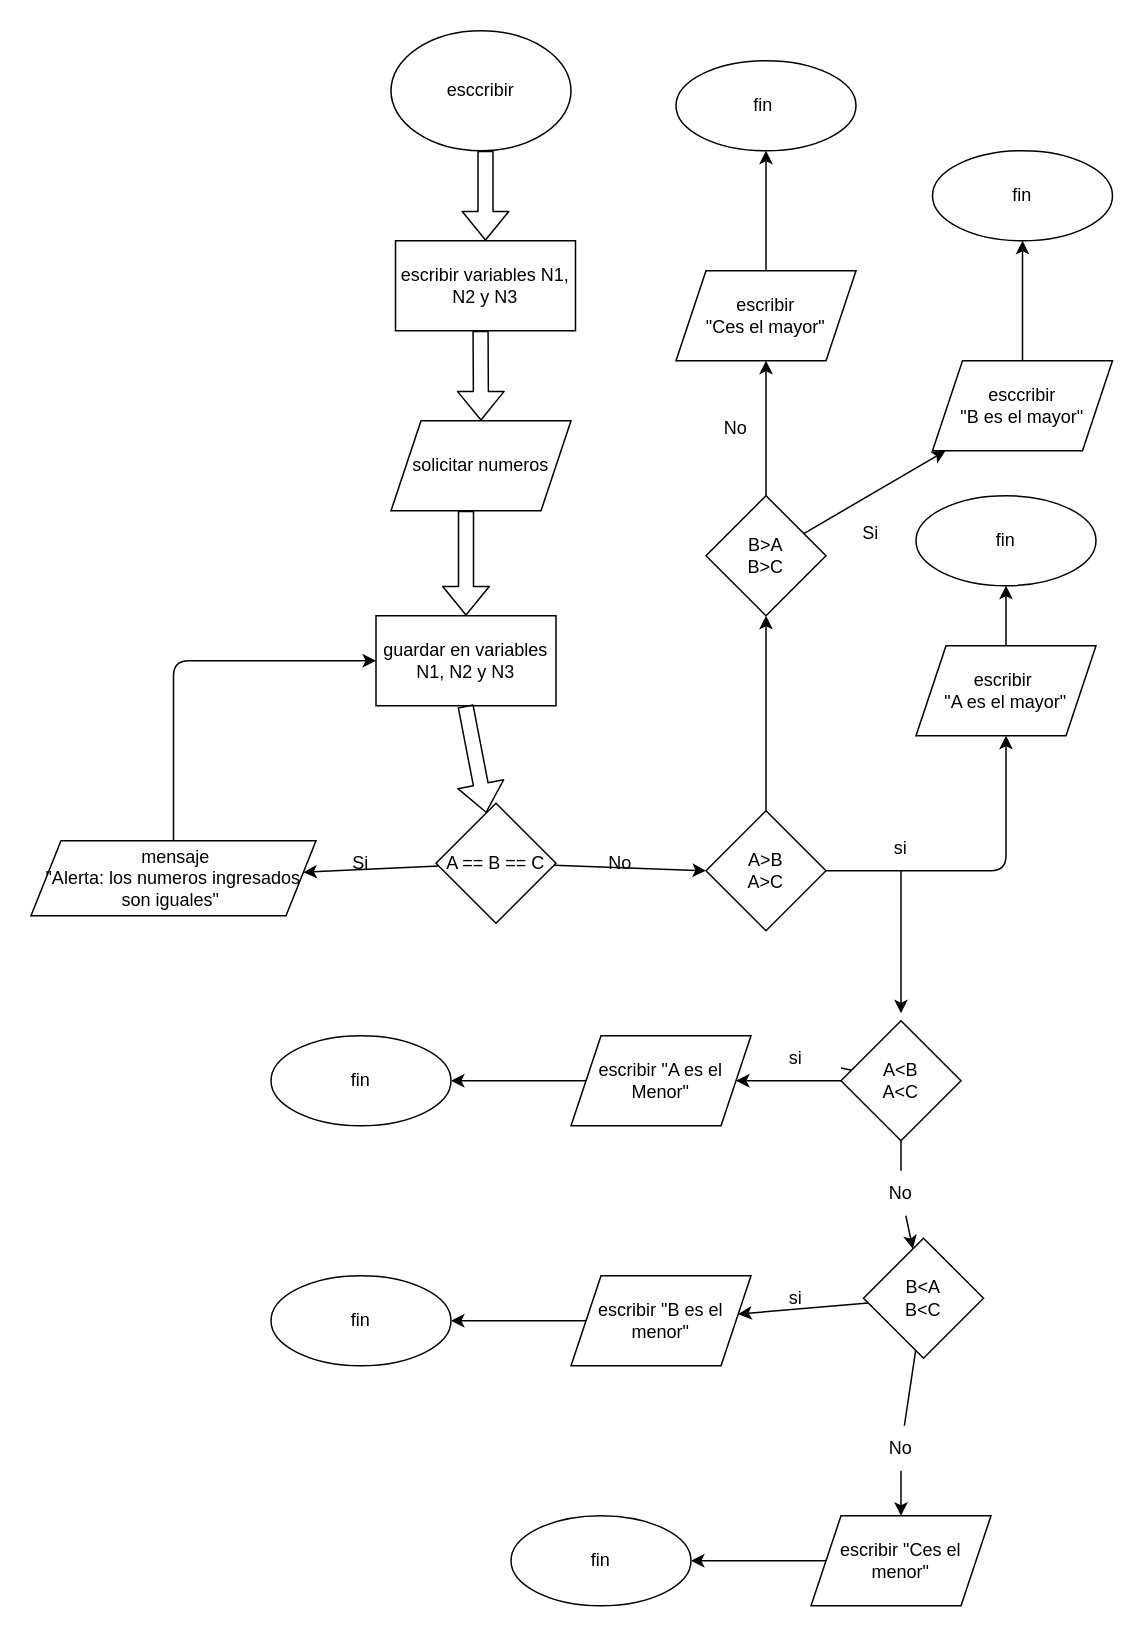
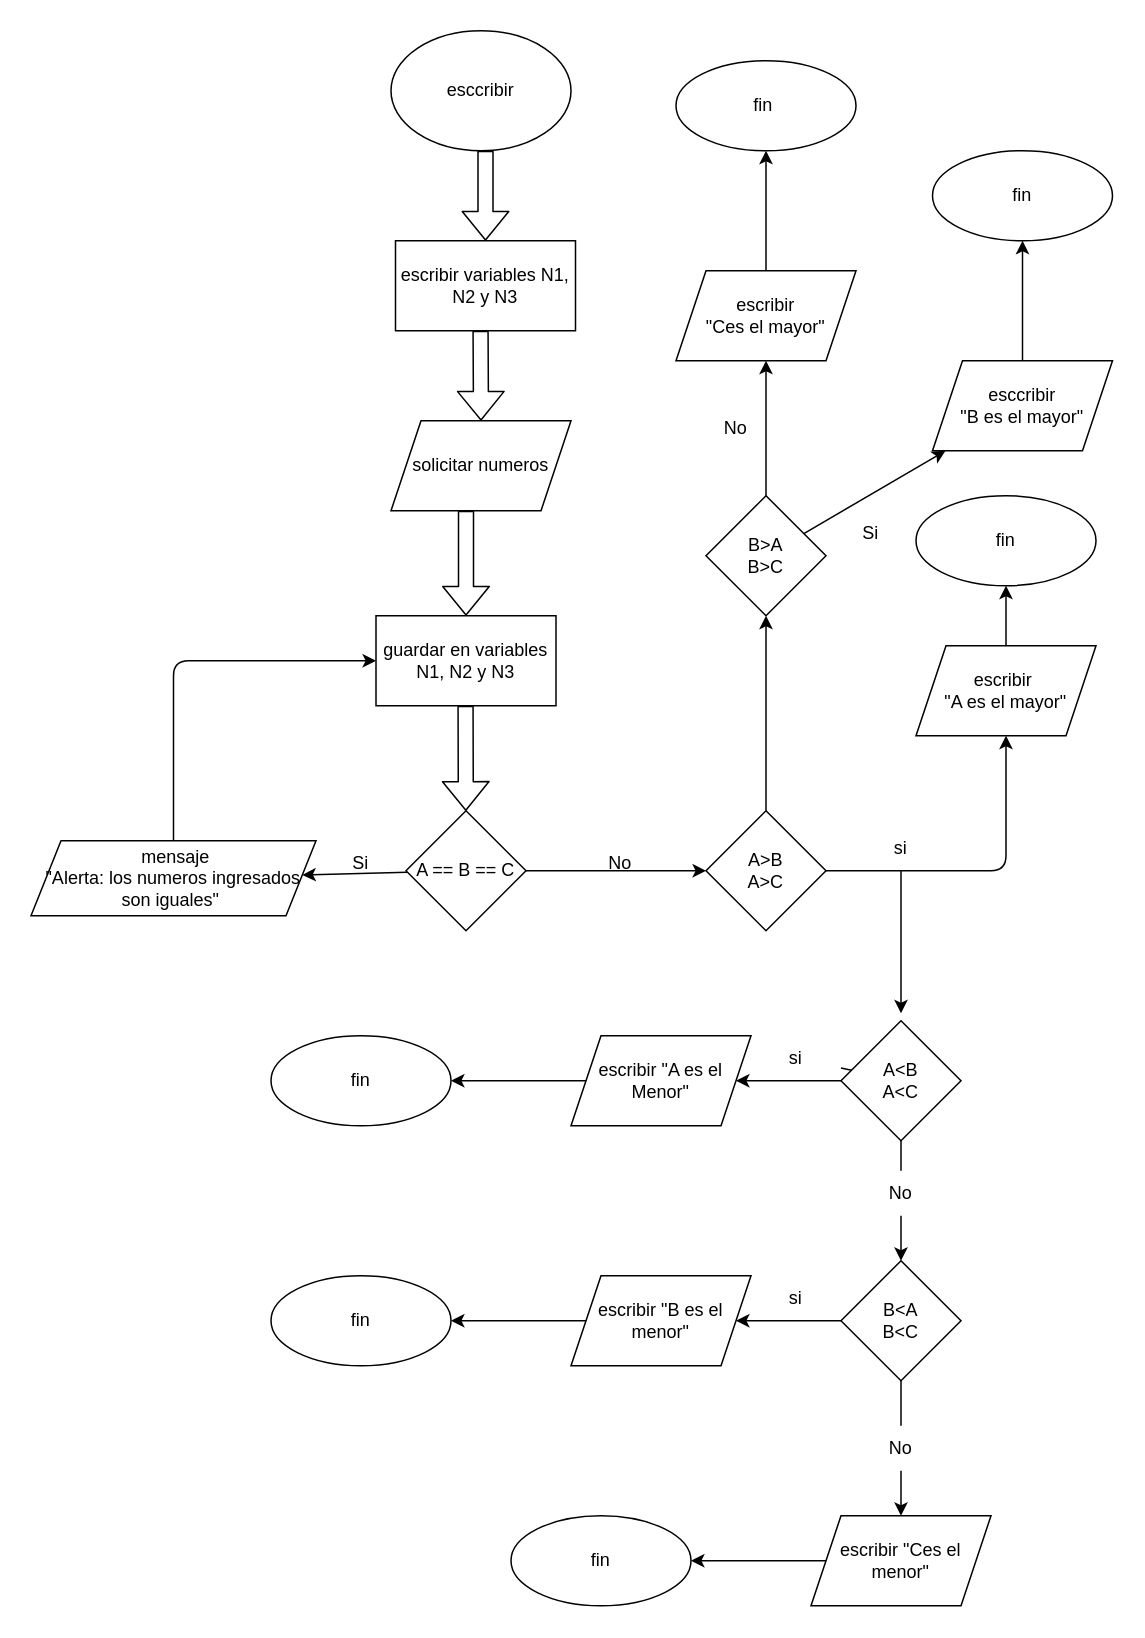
  <mxCell id="0" />
  <mxCell id="1" parent="0" />
  <mxCell id="2" value="esccribir" style="ellipse;whiteSpace=wrap;html=1;" vertex="1" parent="1"><mxGeometry x="260" y="20" width="120" height="80" as="geometry" /></mxCell>
  <mxCell id="3" value="" style="shape=flexArrow;endArrow=classic;html=1;" edge="1" parent="1"><mxGeometry width="50" height="50" relative="1" as="geometry"><mxPoint x="323" y="100" as="sourcePoint" /><mxPoint x="323" y="160" as="targetPoint" /></mxGeometry></mxCell>
  <mxCell id="4" value="escribir variables N1, N2 y N3" style="rounded=0;whiteSpace=wrap;html=1;" vertex="1" parent="1"><mxGeometry x="263" y="160" width="120" height="60" as="geometry" /></mxCell>
  <mxCell id="5" value="" style="shape=flexArrow;endArrow=classic;html=1;" edge="1" parent="1"><mxGeometry width="50" height="50" relative="1" as="geometry"><mxPoint x="319.71" y="220" as="sourcePoint" /><mxPoint x="320" y="280" as="targetPoint" /></mxGeometry></mxCell>
  <mxCell id="6" value="solicitar numeros" style="shape=parallelogram;perimeter=parallelogramPerimeter;whiteSpace=wrap;html=1;fixedSize=1;" vertex="1" parent="1"><mxGeometry x="260" y="280" width="120" height="60" as="geometry" /></mxCell>
  <mxCell id="7" value="" style="shape=flexArrow;endArrow=classic;html=1;" edge="1" parent="1" target="8"><mxGeometry width="50" height="50" relative="1" as="geometry"><mxPoint x="310" y="340" as="sourcePoint" /><mxPoint x="310" y="390" as="targetPoint" /></mxGeometry></mxCell>
  <mxCell id="8" value="guardar en variables N1, N2 y N3" style="rounded=0;whiteSpace=wrap;html=1;" vertex="1" parent="1"><mxGeometry x="250" y="410" width="120" height="60" as="geometry" /></mxCell>
  <mxCell id="9" value="" style="shape=flexArrow;endArrow=classic;html=1;" edge="1" parent="1" target="12"><mxGeometry width="50" height="50" relative="1" as="geometry"><mxPoint x="309.71" y="470" as="sourcePoint" /><mxPoint x="310" y="540" as="targetPoint" /></mxGeometry></mxCell>
  <mxCell id="10" value="" style="edgeStyle=none;html=1;" edge="1" parent="1" source="12" target="14"><mxGeometry relative="1" as="geometry" /></mxCell>
  <mxCell id="11" value="" style="edgeStyle=none;html=1;" edge="1" parent="1" source="12"><mxGeometry relative="1" as="geometry"><mxPoint x="470" y="580" as="targetPoint" /></mxGeometry></mxCell>
- <mxCell id="12" value="A == B == C" style="rhombus;whiteSpace=wrap;html=1;" vertex="1" parent="1"><mxGeometry x="290" y="535" width="80" height="80" as="geometry" /></mxCell>
+ <mxCell id="12" value="A == B == C" style="rhombus;whiteSpace=wrap;html=1;" vertex="1" parent="1"><mxGeometry x="270" y="540" width="80" height="80" as="geometry" /></mxCell>
  <mxCell id="13" value="" style="edgeStyle=none;html=1;entryX=0;entryY=0.5;entryDx=0;entryDy=0;" edge="1" parent="1" source="14" target="8"><mxGeometry relative="1" as="geometry"><mxPoint x="115" y="450" as="targetPoint" /><Array as="points"><mxPoint x="115" y="440" /></Array></mxGeometry></mxCell>
  <mxCell id="14" value="&amp;nbsp;mensaje &lt;br&gt;&quot;Alerta: los numeros ingresados son iguales&quot;&amp;nbsp;" style="shape=parallelogram;perimeter=parallelogramPerimeter;whiteSpace=wrap;html=1;fixedSize=1;" vertex="1" parent="1"><mxGeometry x="20" y="560" width="190" height="50" as="geometry" /></mxCell>
  <mxCell id="15" value="" style="edgeStyle=none;html=1;entryX=0.5;entryY=1;entryDx=0;entryDy=0;" edge="1" parent="1" source="17" target="26"><mxGeometry relative="1" as="geometry"><mxPoint x="670" y="580" as="targetPoint" /><Array as="points"><mxPoint x="670" y="580" /></Array></mxGeometry></mxCell>
  <mxCell id="16" value="" style="edgeStyle=none;html=1;" edge="1" parent="1" source="17"><mxGeometry relative="1" as="geometry"><mxPoint x="510" y="410" as="targetPoint" /></mxGeometry></mxCell>
  <mxCell id="17" value="A&amp;gt;B&lt;br&gt;A&amp;gt;C" style="rhombus;whiteSpace=wrap;html=1;sketch=0;" vertex="1" parent="1"><mxGeometry x="470" y="540" width="80" height="80" as="geometry" /></mxCell>
  <mxCell id="18" value="No" style="text;html=1;strokeColor=none;fillColor=none;align=center;verticalAlign=middle;whiteSpace=wrap;rounded=0;" vertex="1" parent="1"><mxGeometry x="383" y="560" width="60" height="30" as="geometry" /></mxCell>
  <mxCell id="19" value="Si" style="text;html=1;strokeColor=none;fillColor=none;align=center;verticalAlign=middle;whiteSpace=wrap;rounded=0;" vertex="1" parent="1"><mxGeometry x="210" y="560" width="60" height="30" as="geometry" /></mxCell>
  <mxCell id="20" value="" style="edgeStyle=none;html=1;" edge="1" parent="1" source="21"><mxGeometry relative="1" as="geometry"><mxPoint x="600" y="675" as="targetPoint" /></mxGeometry></mxCell>
  <mxCell id="21" value="si" style="text;html=1;strokeColor=none;fillColor=none;align=center;verticalAlign=middle;whiteSpace=wrap;rounded=0;" vertex="1" parent="1"><mxGeometry x="570" y="550" width="60" height="30" as="geometry" /></mxCell>
  <mxCell id="22" value="" style="edgeStyle=none;html=1;startArrow=none;" edge="1" parent="1" source="24" target="37"><mxGeometry relative="1" as="geometry" /></mxCell>
  <mxCell id="23" value="" style="edgeStyle=none;html=1;startArrow=none;" edge="1" parent="1" source="48" target="40"><mxGeometry relative="1" as="geometry" /></mxCell>
  <mxCell id="24" value="A&amp;lt;B&lt;br&gt;A&amp;lt;C" style="rhombus;whiteSpace=wrap;html=1;fillColor=none;sketch=0;" vertex="1" parent="1"><mxGeometry x="560" y="680" width="80" height="80" as="geometry" /></mxCell>
  <mxCell id="25" value="" style="edgeStyle=none;html=1;" edge="1" parent="1" source="26" target="57"><mxGeometry relative="1" as="geometry" /></mxCell>
  <mxCell id="26" value="escribir&amp;nbsp;&lt;br&gt;&quot;A es el mayor&quot;" style="shape=parallelogram;perimeter=parallelogramPerimeter;whiteSpace=wrap;html=1;fixedSize=1;sketch=0;" vertex="1" parent="1"><mxGeometry x="610" y="430" width="120" height="60" as="geometry" /></mxCell>
  <mxCell id="27" value="" style="edgeStyle=none;html=1;" edge="1" parent="1" source="29" target="31"><mxGeometry relative="1" as="geometry" /></mxCell>
  <mxCell id="28" value="" style="edgeStyle=none;html=1;" edge="1" parent="1" source="29" target="33"><mxGeometry relative="1" as="geometry" /></mxCell>
  <mxCell id="29" value="B&amp;gt;A&lt;br&gt;B&amp;gt;C" style="rhombus;whiteSpace=wrap;html=1;sketch=0;" vertex="1" parent="1"><mxGeometry x="470" y="330" width="80" height="80" as="geometry" /></mxCell>
  <mxCell id="30" value="" style="edgeStyle=none;html=1;" edge="1" parent="1" source="31" target="56"><mxGeometry relative="1" as="geometry" /></mxCell>
  <mxCell id="31" value="esccribir&lt;br&gt;&quot;B es el mayor&quot;" style="shape=parallelogram;perimeter=parallelogramPerimeter;whiteSpace=wrap;html=1;fixedSize=1;sketch=0;" vertex="1" parent="1"><mxGeometry x="621" y="240" width="120" height="60" as="geometry" /></mxCell>
  <mxCell id="32" value="" style="edgeStyle=none;html=1;" edge="1" parent="1" source="33" target="55"><mxGeometry relative="1" as="geometry" /></mxCell>
  <mxCell id="33" value="escribir&lt;br&gt;&quot;Ces el mayor&quot;" style="shape=parallelogram;perimeter=parallelogramPerimeter;whiteSpace=wrap;html=1;fixedSize=1;sketch=0;" vertex="1" parent="1"><mxGeometry x="450" y="180" width="120" height="60" as="geometry" /></mxCell>
  <mxCell id="34" value="No" style="text;html=1;strokeColor=none;fillColor=none;align=center;verticalAlign=middle;whiteSpace=wrap;rounded=0;" vertex="1" parent="1"><mxGeometry x="460" y="270" width="60" height="30" as="geometry" /></mxCell>
  <mxCell id="35" value="Si" style="text;html=1;strokeColor=none;fillColor=none;align=center;verticalAlign=middle;whiteSpace=wrap;rounded=0;" vertex="1" parent="1"><mxGeometry x="550" y="340" width="60" height="30" as="geometry" /></mxCell>
  <mxCell id="36" value="" style="edgeStyle=none;html=1;" edge="1" parent="1" source="37" target="52"><mxGeometry relative="1" as="geometry" /></mxCell>
  <mxCell id="37" value="escribir &quot;A es el Menor&quot;" style="shape=parallelogram;perimeter=parallelogramPerimeter;whiteSpace=wrap;html=1;fixedSize=1;fillColor=none;sketch=0;" vertex="1" parent="1"><mxGeometry x="380" y="690" width="120" height="60" as="geometry" /></mxCell>
  <mxCell id="38" value="" style="edgeStyle=none;html=1;" edge="1" parent="1" source="40" target="42"><mxGeometry relative="1" as="geometry" /></mxCell>
  <mxCell id="39" value="" style="edgeStyle=none;html=1;startArrow=none;" edge="1" parent="1" source="50" target="44"><mxGeometry relative="1" as="geometry" /></mxCell>
- <mxCell id="40" value="B&amp;lt;A&lt;br&gt;B&amp;lt;C" style="rhombus;whiteSpace=wrap;html=1;fillColor=none;sketch=0;" vertex="1" parent="1"><mxGeometry x="575" y="825" width="80" height="80" as="geometry" /></mxCell>
+ <mxCell id="40" value="B&amp;lt;A&lt;br&gt;B&amp;lt;C" style="rhombus;whiteSpace=wrap;html=1;fillColor=none;sketch=0;" vertex="1" parent="1"><mxGeometry x="560" y="840" width="80" height="80" as="geometry" /></mxCell>
  <mxCell id="41" value="" style="edgeStyle=none;html=1;" edge="1" parent="1" source="42" target="53"><mxGeometry relative="1" as="geometry" /></mxCell>
  <mxCell id="42" value="escribir &quot;B es el menor&quot;" style="shape=parallelogram;perimeter=parallelogramPerimeter;whiteSpace=wrap;html=1;fixedSize=1;fillColor=none;sketch=0;" vertex="1" parent="1"><mxGeometry x="380" y="850" width="120" height="60" as="geometry" /></mxCell>
  <mxCell id="43" value="" style="edgeStyle=none;html=1;" edge="1" parent="1" source="44" target="54"><mxGeometry relative="1" as="geometry" /></mxCell>
  <mxCell id="44" value="escribir &quot;Ces el menor&quot;" style="shape=parallelogram;perimeter=parallelogramPerimeter;whiteSpace=wrap;html=1;fixedSize=1;fillColor=none;sketch=0;" vertex="1" parent="1"><mxGeometry x="540" y="1010" width="120" height="60" as="geometry" /></mxCell>
  <mxCell id="45" value="si" style="text;html=1;strokeColor=none;fillColor=none;align=center;verticalAlign=middle;whiteSpace=wrap;rounded=0;" vertex="1" parent="1"><mxGeometry x="500" y="850" width="60" height="30" as="geometry" /></mxCell>
  <mxCell id="46" value="" style="edgeStyle=none;html=1;endArrow=none;" edge="1" parent="1" source="24" target="47"><mxGeometry relative="1" as="geometry"><mxPoint x="560" y="720" as="sourcePoint" /><mxPoint x="490" y="720" as="targetPoint" /></mxGeometry></mxCell>
  <mxCell id="47" value="si" style="text;html=1;strokeColor=none;fillColor=none;align=center;verticalAlign=middle;whiteSpace=wrap;rounded=0;" vertex="1" parent="1"><mxGeometry x="500" y="690" width="60" height="30" as="geometry" /></mxCell>
  <mxCell id="48" value="No" style="text;html=1;strokeColor=none;fillColor=none;align=center;verticalAlign=middle;whiteSpace=wrap;rounded=0;" vertex="1" parent="1"><mxGeometry x="570" y="780" width="60" height="30" as="geometry" /></mxCell>
  <mxCell id="49" value="" style="edgeStyle=none;html=1;endArrow=none;" edge="1" parent="1" source="24" target="48"><mxGeometry relative="1" as="geometry"><mxPoint x="600" y="760" as="sourcePoint" /><mxPoint x="600" y="840" as="targetPoint" /></mxGeometry></mxCell>
  <mxCell id="50" value="No" style="text;html=1;strokeColor=none;fillColor=none;align=center;verticalAlign=middle;whiteSpace=wrap;rounded=0;" vertex="1" parent="1"><mxGeometry x="570" y="950" width="60" height="30" as="geometry" /></mxCell>
  <mxCell id="51" value="" style="edgeStyle=none;html=1;endArrow=none;" edge="1" parent="1" source="40" target="50"><mxGeometry relative="1" as="geometry"><mxPoint x="600" y="920" as="sourcePoint" /><mxPoint x="600" y="1010" as="targetPoint" /></mxGeometry></mxCell>
  <mxCell id="52" value="fin" style="ellipse;whiteSpace=wrap;html=1;fillColor=none;sketch=0;" vertex="1" parent="1"><mxGeometry x="180" y="690" width="120" height="60" as="geometry" /></mxCell>
  <mxCell id="53" value="fin" style="ellipse;whiteSpace=wrap;html=1;fillColor=none;sketch=0;" vertex="1" parent="1"><mxGeometry x="180" y="850" width="120" height="60" as="geometry" /></mxCell>
  <mxCell id="54" value="fin" style="ellipse;whiteSpace=wrap;html=1;fillColor=none;sketch=0;" vertex="1" parent="1"><mxGeometry x="340" y="1010" width="120" height="60" as="geometry" /></mxCell>
  <mxCell id="55" value="fin&amp;nbsp;" style="ellipse;whiteSpace=wrap;html=1;sketch=0;" vertex="1" parent="1"><mxGeometry x="450" y="40" width="120" height="60" as="geometry" /></mxCell>
  <mxCell id="56" value="fin" style="ellipse;whiteSpace=wrap;html=1;sketch=0;" vertex="1" parent="1"><mxGeometry x="621" y="100" width="120" height="60" as="geometry" /></mxCell>
  <mxCell id="57" value="fin" style="ellipse;whiteSpace=wrap;html=1;sketch=0;" vertex="1" parent="1"><mxGeometry x="610" y="330" width="120" height="60" as="geometry" /></mxCell>
